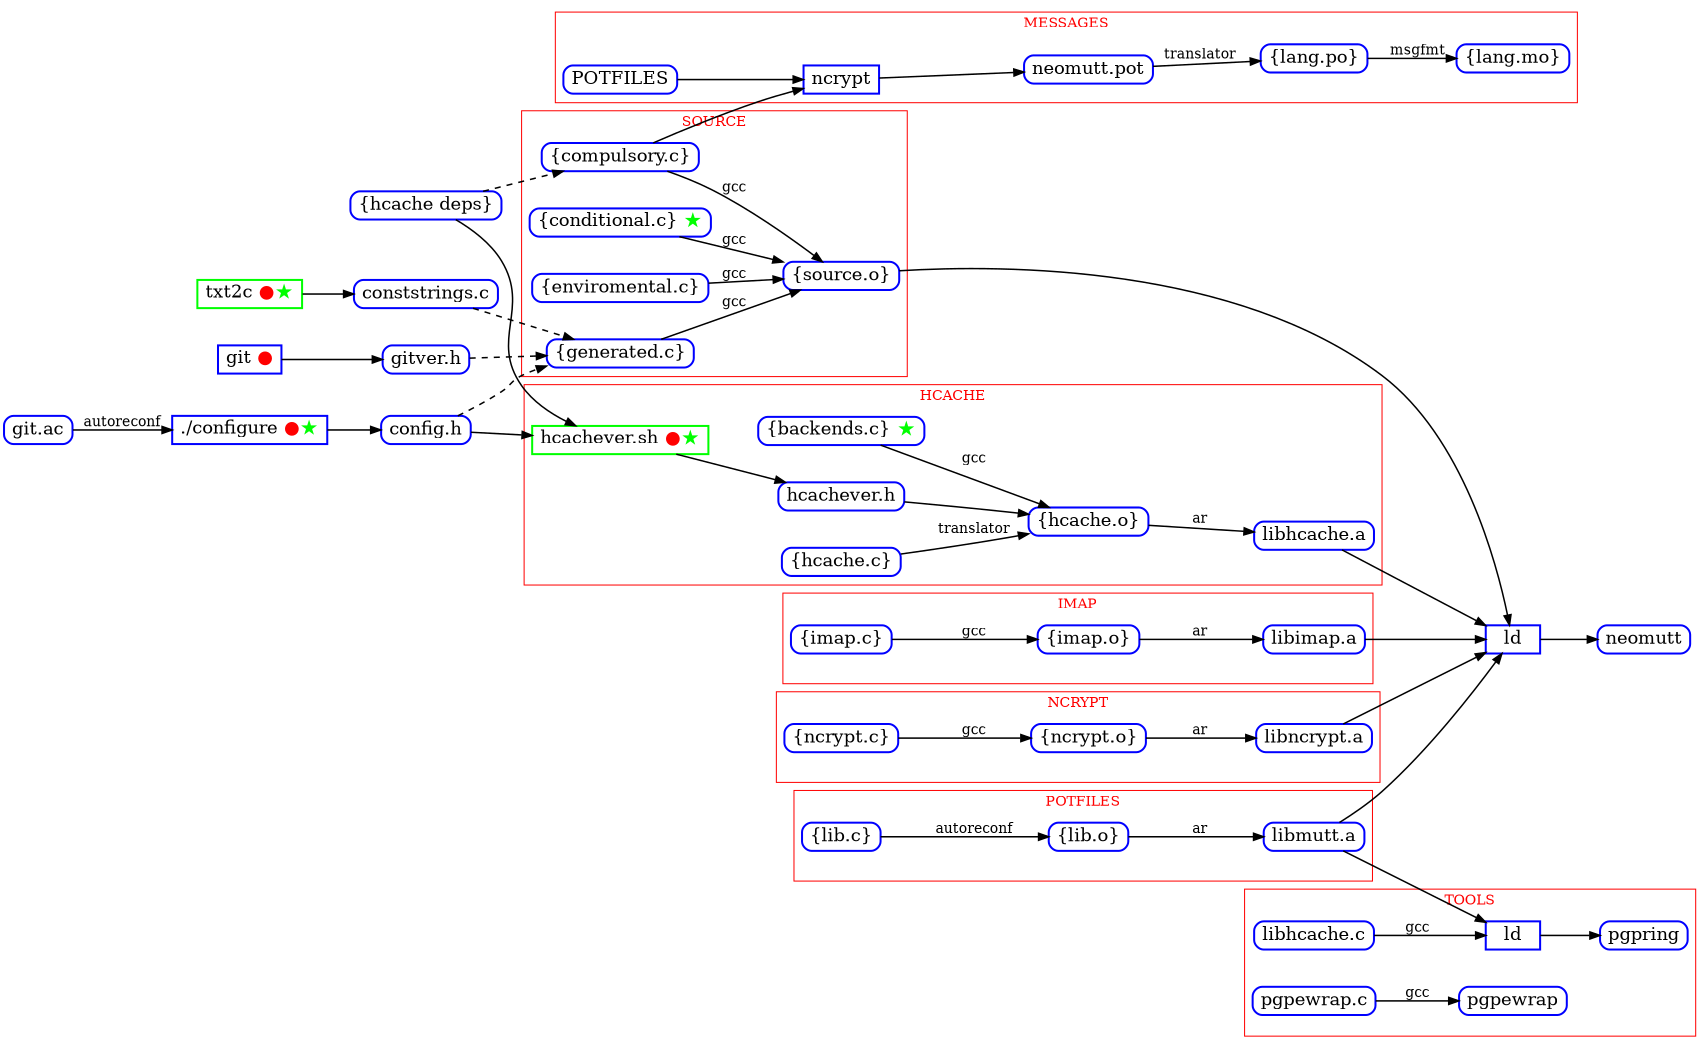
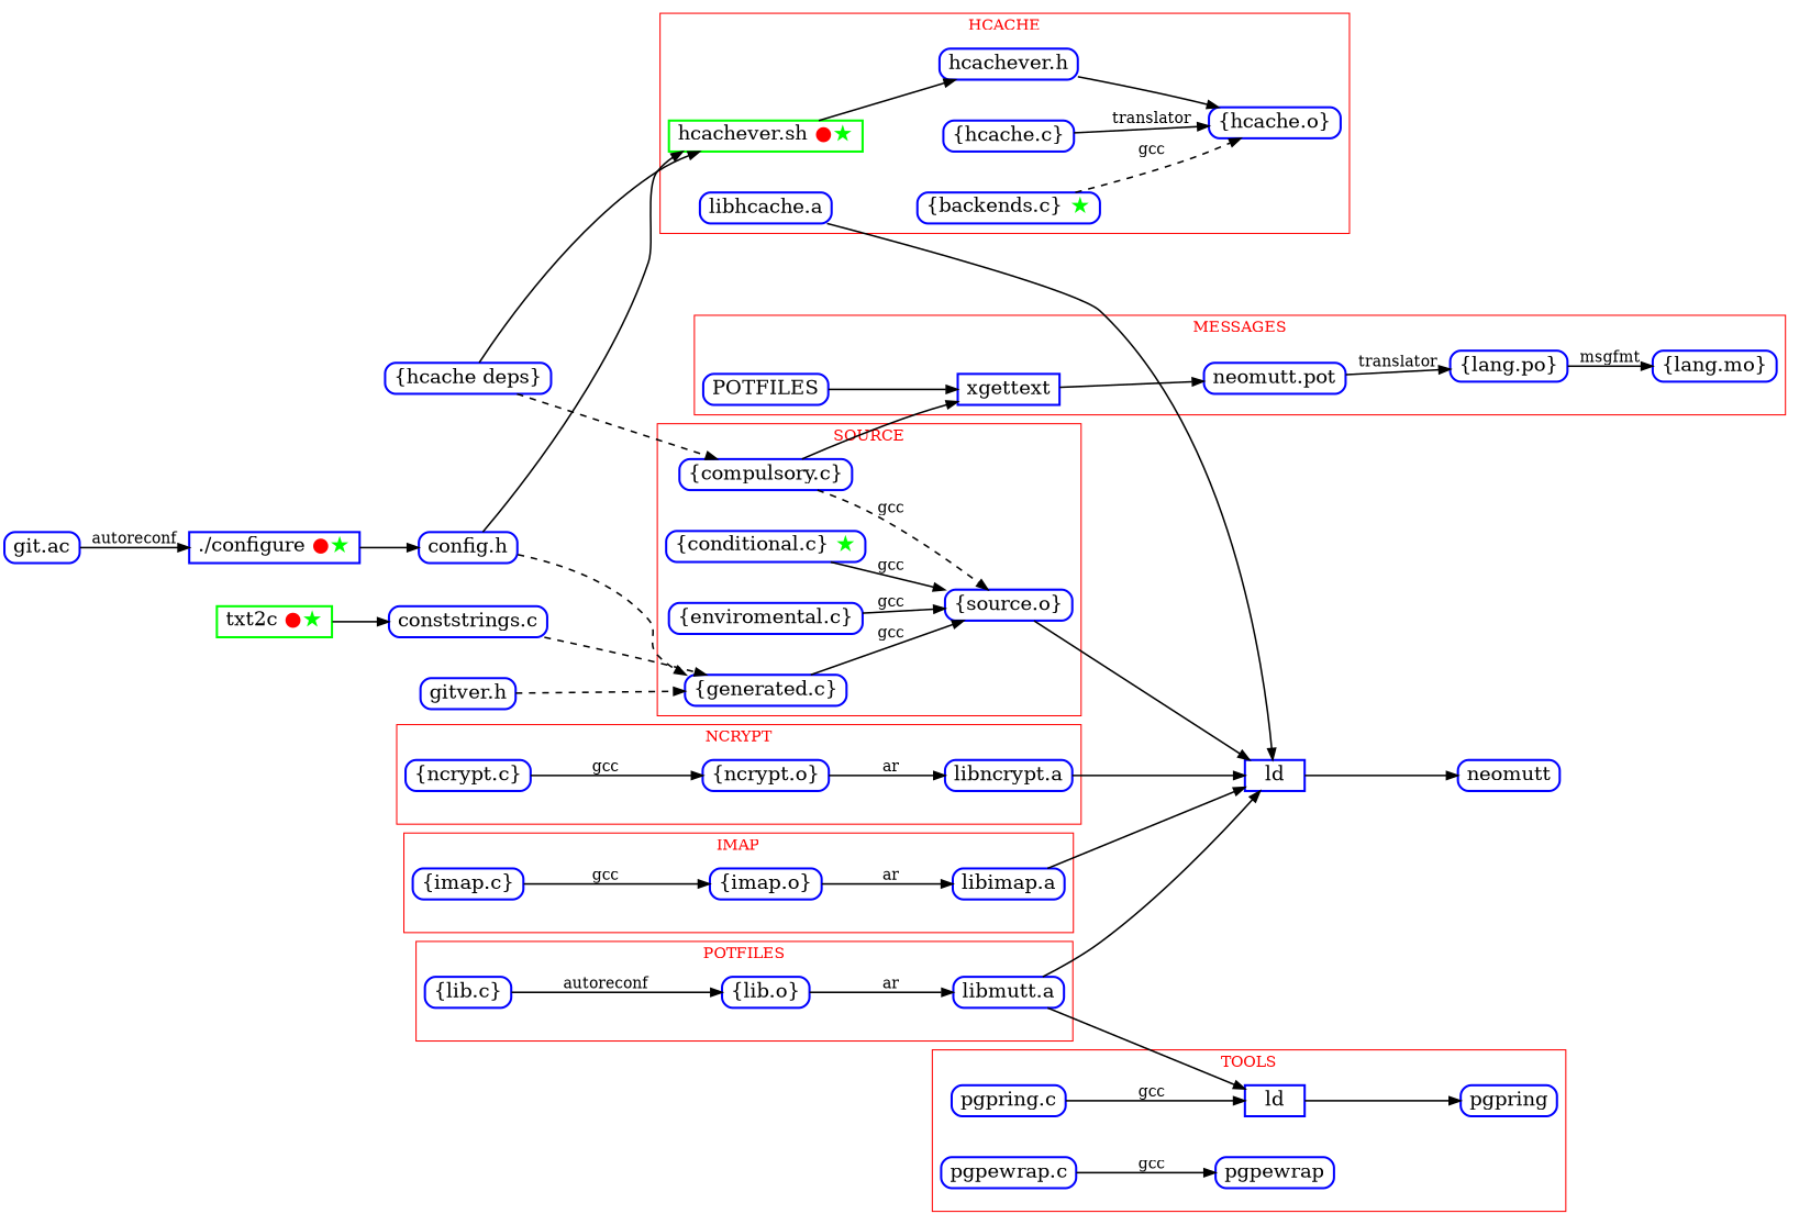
  digraph {
    nodesep=0.5
    rankdir=LR
    ranksep=0.3
    node [color=blue fontcolor=black fontsize=18 penwidth=2.0 shape=Mrecord style=solid]
    edge [arrowsize=1.0 color="#000000" penwidth=1.5]
    n1 [height=0.2 label="\{imap.c\}"]
    n2 [height=0.2 label="\{imap.o\}"]
    n3 [height=0.2 label="libimap.a"]
    n4 [height=0.2 label="\{ncrypt.c\}"]
    n5 [height=0.2 label="\{ncrypt.o\}"]
    n6 [height=0.2 label="libncrypt.a"]
    n7 [color=green height=0.2 label=<hcachever.sh <font color="red">●</font><font color="green">★</font>> shape=box]
    n8 [height=0.2 label="hcachever.h"]
    n9 [height=0.2 label="\{hcache.c\}"]
    n10 [height=0.2 label="\{hcache.o\}"]
    n11 [height=0.2 label="libhcache.a"]
    n12 [height=0.2 label=<\{backends.c\} <font color="green">★</font>>]
    n13 [height=0.2 label="\{source.o\}"]
    n14 [height=0.2 label="\{generated.c\}"]
    n15 [height=0.2 label="\{compulsory.c\}"]
    n16 [height=0.2 label=<\{conditional.c\} <font color="green">★</font>>]
    n17 [height=0.2 label="\{enviromental.c\}"]
-   n18 [height=0.2 label=ncrypt shape=box]
+   n18 [height=0.2 label=xgettext shape=box]
    n19 [height=0.2 label="\{lang.mo\}"]
    n20 [height=0.2 label="\{lang.po\}"]
    n21 [height=0.2 label="neomutt.pot"]
    POTFILES [height=0.2]
    n23 [height=0.2 label="\{lib.c\}"]
    n24 [height=0.2 label="\{lib.o\}"]
    n25 [height=0.2 label="libmutt.a"]
    n26 [height=0.2 label=ld shape=box]
    pgpring [height=0.2]
    n28 [height=0.2 label="pgpewrap.c"]
    pgpewrap [height=0.2]
-   n30 [height=0.2 label="libhcache.c"]
+   n30 [height=0.2 label="pgpring.c"]
    n31 [height=0.2 label=ld shape=box]
    n32 [height=0.2 label="git.ac"]
    n33 [height=0.2 label=<./configure <font color="red">●</font><font color="green">★</font>> shape=box]
    n34 [height=0.2 label="config.h"]
    n35 [height=0.2 label="conststrings.c"]
    n36 [height=0.2 label="gitver.h"]
    n37 [height=0.2 label="\{hcache deps\}"]
-   n38 [height=0.2 label=<git <font color="red">●</font>> shape=box]
    neomutt [height=0.2]
    n40 [color=green height=0.2 label=<txt2c <font color="red">●</font><font color="green">★</font>> shape=box]
    subgraph cluster_1 {
      color="#ff0000"
      fontcolor=red
      label=IMAP
      n1
      n2
      n3
    }
    subgraph cluster_2 {
      color="#ff0000"
      fontcolor=red
      label=NCRYPT
      n4
      n5
      n6
    }
    subgraph cluster_3 {
      color="#ff0000"
      fontcolor=red
      label=HCACHE
      n7
      n8
      n9
      n10
      n11
      n12
    }
    subgraph cluster_4 {
      color="#ff0000"
      fontcolor=red
      label=SOURCE
      n13
      n14
      n15
      n16
      n17
    }
    subgraph cluster_5 {
      color="#ff0000"
      fontcolor=red
      label=MESSAGES
      n18
      n19
      n20
      n21
      POTFILES
    }
    subgraph cluster_6 {
      color="#ff0000"
      fontcolor=red
      label=POTFILES
      n23
      n24
      n25
    }
    subgraph cluster_7 {
      color="#ff0000"
      fontcolor=red
      label=TOOLS
      n26
      pgpring
      n28
      pgpewrap
      n30
    }
    n1 -> n2 [label=gcc]
    n2 -> n3 [label=ar]
    n3 -> n31
    n4 -> n5 [label=gcc]
    n5 -> n6 [label=ar]
    n6 -> n31
    n7 -> n8
    n8 -> n10
    n9 -> n10 [label=translator]
-   n10 -> n11 [label=ar]
    n11 -> n31
-   n12 -> n10 [label=gcc]
+   n12 -> n10 [label=gcc style=dashed]
    n13 -> n31
    n14 -> n13 [label=gcc]
-   n15 -> n13 [label=gcc]
+   n15 -> n13 [label=gcc style=dashed]
    n15 -> n18
    n16 -> n13 [label=gcc]
    n17 -> n13 [label=gcc]
    n18 -> n21
    n20 -> n19 [label=msgfmt]
    n21 -> n20 [label=translator]
    POTFILES -> n18
    n23 -> n24 [label=autoreconf]
    n24 -> n25 [label=ar]
    n25 -> n26
    n25 -> n31
    n26 -> pgpring
    n28 -> pgpewrap [label=gcc]
    n30 -> n26 [label=gcc]
    n31 -> neomutt
    n32 -> n33 [label=autoreconf]
    n33 -> n34
    n34 -> n7
    n34 -> n14 [style=dashed]
    n35 -> n14 [style=dashed]
    n36 -> n14 [style=dashed]
    n37 -> n7
    n37 -> n15 [style=dashed]
-   n38 -> n36
    n40 -> n35
  }
